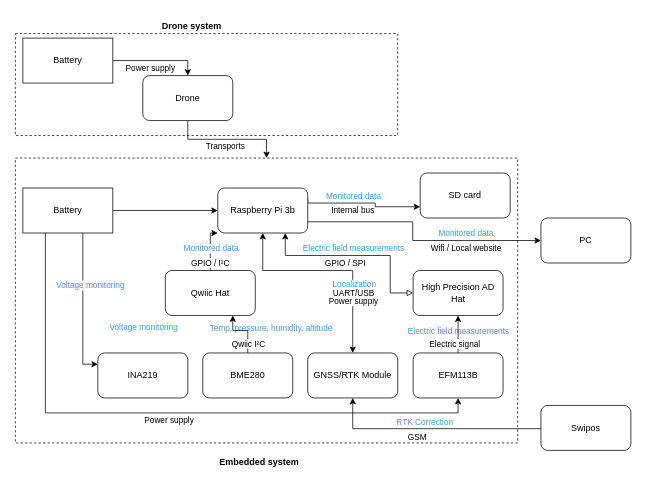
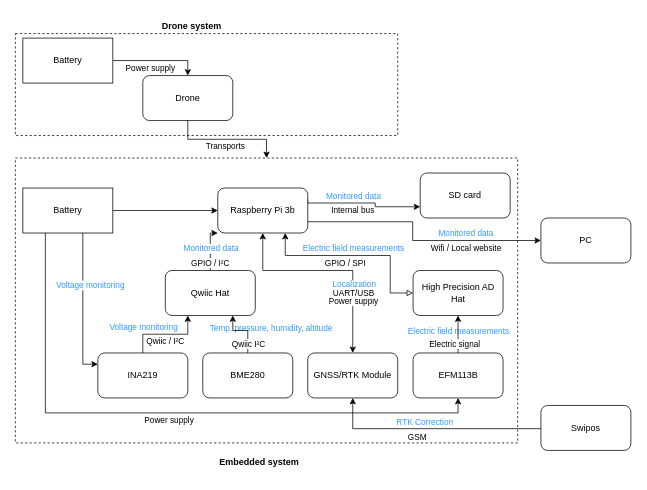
  <mxCell id="0" />
  <mxCell id="1" parent="0" />
  <mxCell id="2" value="" style="rounded=0;whiteSpace=wrap;html=1;fontColor=#3399FF;dashed=1;" parent="1" vertex="1"><mxGeometry x="20" y="44" width="510" height="136" as="geometry" /></mxCell>
  <mxCell id="3" value="" style="rounded=0;whiteSpace=wrap;html=1;fontColor=#3399FF;dashed=1;" parent="1" vertex="1"><mxGeometry x="20" y="210" width="670" height="380" as="geometry" /></mxCell>
  <mxCell id="4" value="&lt;div&gt;Drone&lt;/div&gt;" style="rounded=1;whiteSpace=wrap;html=1;" parent="1" vertex="1"><mxGeometry x="190" y="100" width="120" height="60" as="geometry" /></mxCell>
  <mxCell id="5" value="GPIO / I²C" style="edgeStyle=orthogonalEdgeStyle;rounded=0;orthogonalLoop=1;jettySize=auto;html=1;exitX=0;exitY=1;exitDx=0;exitDy=0;startArrow=classic;startFill=1;endArrow=none;endFill=0;entryX=0.5;entryY=0;entryDx=0;entryDy=0;" parent="1" source="17" target="38" edge="1"><mxGeometry x="0.667" relative="1" as="geometry"><mxPoint x="320" y="360" as="targetPoint" /><Array as="points"><mxPoint x="280" y="310" /></Array><mxPoint as="offset" /></mxGeometry></mxCell>
  <mxCell id="6" value="&lt;div&gt;GPIO / SPI&lt;/div&gt;" style="edgeStyle=orthogonalEdgeStyle;rounded=0;orthogonalLoop=1;jettySize=auto;html=1;exitX=0.75;exitY=1;exitDx=0;exitDy=0;startArrow=classic;startFill=1;endArrow=block;endFill=0;" parent="1" source="17" target="40" edge="1"><mxGeometry x="-0.122" y="-10" relative="1" as="geometry"><Array as="points"><mxPoint x="380" y="340" /><mxPoint x="520" y="340" /><mxPoint x="520" y="390" /></Array><mxPoint as="offset" /></mxGeometry></mxCell>
  <mxCell id="7" value="&lt;div&gt;Internal bus&lt;/div&gt;" style="edgeStyle=orthogonalEdgeStyle;rounded=0;orthogonalLoop=1;jettySize=auto;html=1;exitX=1;exitY=0.25;exitDx=0;exitDy=0;startArrow=none;startFill=0;endArrow=classic;endFill=1;entryX=0;entryY=0.75;entryDx=0;entryDy=0;" parent="1" source="17" target="43" edge="1"><mxGeometry x="-0.188" y="-10" relative="1" as="geometry"><mxPoint x="670" y="250" as="targetPoint" /><mxPoint x="410" y="265" as="sourcePoint" /><Array as="points"><mxPoint x="410" y="270" /><mxPoint x="500" y="270" /><mxPoint x="500" y="275" /></Array><mxPoint as="offset" /></mxGeometry></mxCell>
  <mxCell id="8" value="&lt;div&gt;Monitored data&lt;/div&gt;" style="edgeLabel;html=1;align=center;verticalAlign=middle;resizable=0;points=[];fontColor=#3399FF;" parent="7" vertex="1" connectable="0"><mxGeometry x="0.353" y="-2" relative="1" as="geometry"><mxPoint x="-38" y="-17" as="offset" /></mxGeometry></mxCell>
  <mxCell id="9" value="&lt;div&gt;Monitored data&lt;/div&gt;" style="edgeLabel;html=1;align=center;verticalAlign=middle;resizable=0;points=[];fontColor=#3399FF;" parent="7" vertex="1" connectable="0"><mxGeometry x="0.353" y="-2" relative="1" as="geometry"><mxPoint x="112" y="33" as="offset" /></mxGeometry></mxCell>
  <mxCell id="10" value="&lt;div&gt;Electric field measurements&lt;/div&gt;" style="edgeLabel;html=1;align=center;verticalAlign=middle;resizable=0;points=[];fontColor=#3399FF;" parent="7" vertex="1" connectable="0"><mxGeometry x="0.353" y="-2" relative="1" as="geometry"><mxPoint x="-38" y="53" as="offset" /></mxGeometry></mxCell>
  <mxCell id="11" value="&lt;div&gt;Monitored data&lt;/div&gt;" style="edgeLabel;html=1;align=center;verticalAlign=middle;resizable=0;points=[];fontColor=#3399FF;" parent="7" vertex="1" connectable="0"><mxGeometry x="0.353" y="-2" relative="1" as="geometry"><mxPoint x="-228" y="53" as="offset" /></mxGeometry></mxCell>
  <mxCell id="12" value="Temp, pressure, humidity, altitude" style="edgeLabel;html=1;align=center;verticalAlign=middle;resizable=0;points=[];fontColor=#3399FF;" parent="7" vertex="1" connectable="0"><mxGeometry x="0.353" y="-2" relative="1" as="geometry"><mxPoint x="-148" y="159" as="offset" /></mxGeometry></mxCell>
  <mxCell id="13" value="&lt;div&gt;Electric field measurements&lt;/div&gt;" style="edgeLabel;html=1;align=center;verticalAlign=middle;resizable=0;points=[];fontColor=#3399FF;" parent="7" vertex="1" connectable="0"><mxGeometry x="0.353" y="-2" relative="1" as="geometry"><mxPoint x="102" y="163" as="offset" /></mxGeometry></mxCell>
  <mxCell id="14" style="edgeStyle=orthogonalEdgeStyle;rounded=0;orthogonalLoop=1;jettySize=auto;html=1;exitX=1;exitY=0.75;exitDx=0;exitDy=0;startArrow=none;startFill=0;endArrow=classic;endFill=1;entryX=0;entryY=0.5;entryDx=0;entryDy=0;" parent="1" source="17" target="44" edge="1"><mxGeometry relative="1" as="geometry"><mxPoint x="680" y="320" as="targetPoint" /><Array as="points"><mxPoint x="550" y="295" /><mxPoint x="550" y="320" /></Array></mxGeometry></mxCell>
  <mxCell id="15" value="Wifi / Local website" style="edgeLabel;html=1;align=center;verticalAlign=middle;resizable=0;points=[];" parent="14" vertex="1" connectable="0"><mxGeometry x="0.2" relative="1" as="geometry"><mxPoint x="33" y="10" as="offset" /></mxGeometry></mxCell>
  <mxCell id="16" style="edgeStyle=orthogonalEdgeStyle;rounded=0;orthogonalLoop=1;jettySize=auto;html=1;exitX=0.5;exitY=1;exitDx=0;exitDy=0;startArrow=classic;startFill=1;" parent="1" source="17" target="22" edge="1"><mxGeometry relative="1" as="geometry"><mxPoint x="480" y="200" as="targetPoint" /><mxPoint x="410" y="250" as="sourcePoint" /><Array as="points"><mxPoint x="350" y="360" /><mxPoint x="470" y="360" /></Array></mxGeometry></mxCell>
  <mxCell id="17" value="Raspberry Pi 3b" style="rounded=1;whiteSpace=wrap;html=1;" parent="1" vertex="1"><mxGeometry x="290" y="250" width="120" height="60" as="geometry" /></mxCell>
  <mxCell id="18" style="edgeStyle=orthogonalEdgeStyle;rounded=0;orthogonalLoop=1;jettySize=auto;html=1;exitX=1;exitY=0.5;exitDx=0;exitDy=0;entryX=0.5;entryY=0;entryDx=0;entryDy=0;" parent="1" source="21" target="4" edge="1"><mxGeometry relative="1" as="geometry"><Array as="points"><mxPoint x="250" y="80" /></Array></mxGeometry></mxCell>
  <mxCell id="19" value="Power supply" style="edgeLabel;html=1;align=center;verticalAlign=middle;resizable=0;points=[];" parent="18" vertex="1" connectable="0"><mxGeometry x="0.088" relative="1" as="geometry"><mxPoint x="-16" y="10" as="offset" /></mxGeometry></mxCell>
  <mxCell id="20" value="Power supply" style="edgeLabel;html=1;align=center;verticalAlign=middle;resizable=0;points=[];" parent="18" vertex="1" connectable="0"><mxGeometry x="0.088" relative="1" as="geometry"><mxPoint x="255" y="320" as="offset" /></mxGeometry></mxCell>
  <mxCell id="21" value="Battery" style="rounded=0;whiteSpace=wrap;html=1;" parent="1" vertex="1"><mxGeometry x="30" y="50" width="120" height="60" as="geometry" /></mxCell>
  <mxCell id="22" value="&lt;div&gt;GNSS/RTK Module&lt;/div&gt;" style="rounded=1;whiteSpace=wrap;html=1;" parent="1" vertex="1"><mxGeometry x="410" y="470" width="120" height="60" as="geometry" /></mxCell>
  <mxCell id="23" style="edgeStyle=orthogonalEdgeStyle;rounded=0;orthogonalLoop=1;jettySize=auto;html=1;exitX=1;exitY=0.5;exitDx=0;exitDy=0;entryX=0;entryY=0.5;entryDx=0;entryDy=0;" parent="1" source="25" target="17" edge="1"><mxGeometry relative="1" as="geometry" /></mxCell>
  <mxCell id="24" value="&lt;div&gt;Power supply&lt;/div&gt;" style="edgeStyle=orthogonalEdgeStyle;rounded=0;orthogonalLoop=1;jettySize=auto;html=1;exitX=0.25;exitY=1;exitDx=0;exitDy=0;entryX=0.5;entryY=1;entryDx=0;entryDy=0;startArrow=none;startFill=0;endArrow=classic;endFill=1;" parent="1" source="25" target="42" edge="1"><mxGeometry y="-10" relative="1" as="geometry"><mxPoint as="offset" /></mxGeometry></mxCell>
  <mxCell id="25" value="Battery" style="rounded=0;whiteSpace=wrap;html=1;" parent="1" vertex="1"><mxGeometry x="30" y="250" width="120" height="60" as="geometry" /></mxCell>
  <mxCell id="26" style="edgeStyle=orthogonalEdgeStyle;rounded=0;orthogonalLoop=1;jettySize=auto;html=1;exitX=0;exitY=0.5;exitDx=0;exitDy=0;entryX=0.5;entryY=1;entryDx=0;entryDy=0;" parent="1" source="29" target="22" edge="1"><mxGeometry relative="1" as="geometry"><Array as="points"><mxPoint x="470" y="571" /></Array></mxGeometry></mxCell>
  <mxCell id="27" value="&lt;div&gt;RTK Correction&lt;/div&gt;" style="edgeLabel;html=1;align=center;verticalAlign=middle;resizable=0;points=[];fontColor=#3399FF;" parent="26" vertex="1" connectable="0"><mxGeometry x="0.143" y="-4" relative="1" as="geometry"><mxPoint x="10" y="-6" as="offset" /></mxGeometry></mxCell>
  <mxCell id="28" value="&lt;div&gt;GSM&lt;/div&gt;" style="edgeLabel;html=1;align=center;verticalAlign=middle;resizable=0;points=[];fontColor=#000000;" parent="26" vertex="1" connectable="0"><mxGeometry x="0.143" y="2" relative="1" as="geometry"><mxPoint y="8" as="offset" /></mxGeometry></mxCell>
  <mxCell id="29" value="Swipos" style="rounded=1;whiteSpace=wrap;html=1;" parent="1" vertex="1"><mxGeometry x="721" y="540" width="120" height="60" as="geometry" /></mxCell>
  <mxCell id="30" style="edgeStyle=orthogonalEdgeStyle;rounded=0;orthogonalLoop=1;jettySize=auto;html=1;exitX=0;exitY=0.25;exitDx=0;exitDy=0;startArrow=classic;startFill=1;endArrow=none;endFill=0;" parent="1" source="33" edge="1"><mxGeometry relative="1" as="geometry"><mxPoint x="110" y="310" as="targetPoint" /><Array as="points"><mxPoint x="110" y="475" /><mxPoint x="110" y="311" /></Array></mxGeometry></mxCell>
  <mxCell id="31" value="Voltage monitoring" style="edgeLabel;html=1;align=center;verticalAlign=middle;resizable=0;points=[];fontColor=#3399FF;" parent="30" vertex="1" connectable="0"><mxGeometry x="-0.104" y="2" relative="1" as="geometry"><mxPoint x="11" y="-39" as="offset" /></mxGeometry></mxCell>
  <mxCell id="32" value="Voltage monitoring" style="edgeLabel;html=1;align=center;verticalAlign=middle;resizable=0;points=[];fontColor=#3399FF;" parent="30" vertex="1" connectable="0"><mxGeometry x="-0.104" y="2" relative="1" as="geometry"><mxPoint x="82" y="17" as="offset" /></mxGeometry></mxCell>
  <mxCell id="33" value="INA219" style="rounded=1;whiteSpace=wrap;html=1;" parent="1" vertex="1"><mxGeometry x="130" y="470" width="120" height="60" as="geometry" /></mxCell>
+ <mxCell id="34" style="edgeStyle=orthogonalEdgeStyle;rounded=0;orthogonalLoop=1;jettySize=auto;html=1;exitX=0.25;exitY=1;exitDx=0;exitDy=0;entryX=0.5;entryY=0;entryDx=0;entryDy=0;startArrow=classic;startFill=1;endArrow=none;endFill=0;" parent="1" source="38" target="33" edge="1"><mxGeometry relative="1" as="geometry" /></mxCell>
+ <mxCell id="35" value="&lt;div&gt;Qwiic / I²C&lt;/div&gt;" style="edgeLabel;html=1;align=center;verticalAlign=middle;resizable=0;points=[];" parent="34" vertex="1" connectable="0"><mxGeometry x="0.244" y="4" relative="1" as="geometry"><mxPoint x="12" y="5" as="offset" /></mxGeometry></mxCell>
  <mxCell id="36" style="edgeStyle=orthogonalEdgeStyle;rounded=0;orthogonalLoop=1;jettySize=auto;html=1;exitX=0.75;exitY=1;exitDx=0;exitDy=0;entryX=0.5;entryY=0;entryDx=0;entryDy=0;verticalAlign=middle;startArrow=classic;startFill=1;endArrow=none;endFill=0;" parent="1" source="38" target="41" edge="1"><mxGeometry relative="1" as="geometry"><Array as="points"><mxPoint x="310" y="440" /><mxPoint x="330" y="440" /></Array></mxGeometry></mxCell>
  <mxCell id="37" value="Qwiic I²C" style="edgeLabel;html=1;align=center;verticalAlign=middle;resizable=0;points=[];" parent="36" vertex="1" connectable="0"><mxGeometry x="0.333" y="-1" relative="1" as="geometry"><mxPoint x="1" y="10" as="offset" /></mxGeometry></mxCell>
  <mxCell id="38" value="Qwiic Hat" style="rounded=1;whiteSpace=wrap;html=1;" parent="1" vertex="1"><mxGeometry x="220" y="360" width="120" height="60" as="geometry" /></mxCell>
  <mxCell id="39" value="&lt;div&gt;Electric signal&lt;/div&gt;" style="edgeStyle=orthogonalEdgeStyle;rounded=0;orthogonalLoop=1;jettySize=auto;html=1;exitX=0.5;exitY=1;exitDx=0;exitDy=0;entryX=0.5;entryY=0;entryDx=0;entryDy=0;startArrow=classic;startFill=1;endArrow=none;endFill=0;" parent="1" source="40" target="42" edge="1"><mxGeometry x="0.5" y="-6" relative="1" as="geometry"><mxPoint x="615.5" y="420" as="sourcePoint" /><mxPoint x="615.5" y="460" as="targetPoint" /><mxPoint x="1" as="offset" /></mxGeometry></mxCell>
  <mxCell id="40" value="&lt;div&gt;High Precision AD Hat&lt;/div&gt;" style="rounded=1;whiteSpace=wrap;html=1;" parent="1" vertex="1"><mxGeometry x="550.5" y="360" width="120" height="60" as="geometry" /></mxCell>
  <mxCell id="41" value="&lt;div&gt;BME280&lt;/div&gt;" style="rounded=1;whiteSpace=wrap;html=1;" parent="1" vertex="1"><mxGeometry x="270" y="470" width="120" height="60" as="geometry" /></mxCell>
  <mxCell id="42" value="EFM113B" style="rounded=1;whiteSpace=wrap;html=1;" parent="1" vertex="1"><mxGeometry x="550.5" y="470" width="120" height="60" as="geometry" /></mxCell>
  <mxCell id="43" value="&lt;div&gt;SD card &lt;br&gt;&lt;/div&gt;" style="rounded=1;whiteSpace=wrap;html=1;" parent="1" vertex="1"><mxGeometry x="560" y="230" width="120" height="60" as="geometry" /></mxCell>
  <mxCell id="44" value="PC" style="rounded=1;whiteSpace=wrap;html=1;" parent="1" vertex="1"><mxGeometry x="721" y="290" width="120" height="60" as="geometry" /></mxCell>
  <mxCell id="45" value="&lt;div&gt;Localization&lt;/div&gt;" style="edgeLabel;html=1;align=center;verticalAlign=middle;resizable=0;points=[];fontColor=#3399FF;" parent="1" vertex="1" connectable="0"><mxGeometry x="470" y="350" as="geometry"><mxPoint x="1" y="28" as="offset" /></mxGeometry></mxCell>
  <mxCell id="46" value="Embedded system" style="text;html=1;align=center;verticalAlign=middle;resizable=0;points=[];autosize=1;strokeColor=none;fillColor=none;fontColor=#000000;fontStyle=1" parent="1" vertex="1"><mxGeometry x="280" y="601" width="130" height="30" as="geometry" /></mxCell>
  <mxCell id="47" value="&lt;div&gt;Drone system&lt;/div&gt;" style="text;html=1;align=center;verticalAlign=middle;resizable=0;points=[];autosize=1;strokeColor=none;fillColor=none;fontColor=#000000;fontStyle=1" parent="1" vertex="1"><mxGeometry x="200" width="110" height="30" as="geometry" y="20" /></mxCell>
  <mxCell id="48" value="&lt;div&gt;Transports&lt;br&gt;&lt;/div&gt;" style="edgeStyle=orthogonalEdgeStyle;rounded=0;orthogonalLoop=1;jettySize=auto;html=1;exitX=0.5;exitY=1;exitDx=0;exitDy=0;fontColor=#000000;startArrow=none;startFill=0;endArrow=classic;endFill=1;" parent="1" source="4" target="3" edge="1"><mxGeometry x="-0.03" y="-9" relative="1" as="geometry"><mxPoint x="248" y="200" as="targetPoint" /><mxPoint y="1" as="offset" /></mxGeometry></mxCell>
  <mxCell id="49" value="&lt;div&gt;UART/USB&lt;/div&gt;" style="edgeLabel;html=1;align=center;verticalAlign=middle;resizable=0;points=[];" parent="1" vertex="1" connectable="0"><mxGeometry x="410" y="442" as="geometry"><mxPoint x="60" y="-52" as="offset" /></mxGeometry></mxCell>
